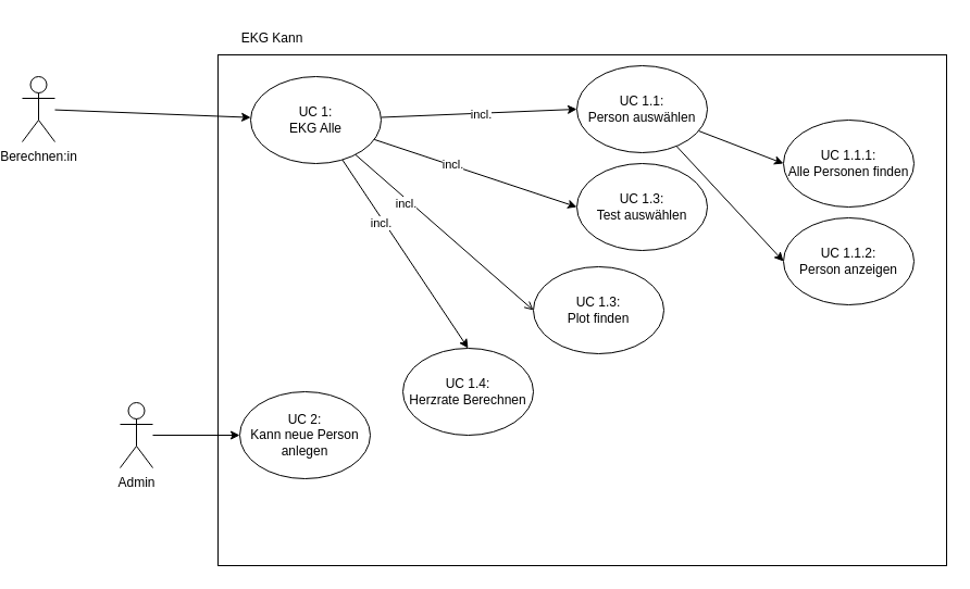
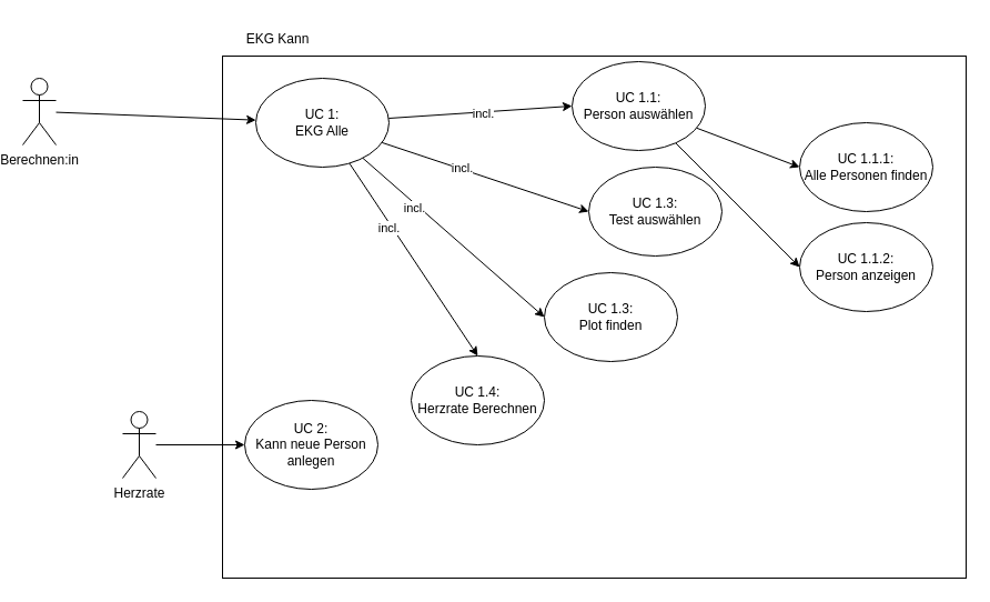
  <mxCell id="0" />
  <mxCell id="1" parent="0" />
  <mxCell id="2" value="" style="rounded=0;whiteSpace=wrap;html=1;" vertex="1" parent="1"><mxGeometry x="200" y="50" width="670" height="470" as="geometry" /></mxCell>
  <mxCell id="3" value="EKG Kann" style="text;html=1;align=center;verticalAlign=middle;whiteSpace=wrap;rounded=0;" vertex="1" parent="1"><mxGeometry x="200" y="20" width="100" height="30" as="geometry" /></mxCell>
  <mxCell id="4" style="edgeStyle=none;html=1;" edge="1" parent="1" source="5" target="14"><mxGeometry relative="1" as="geometry" /></mxCell>
  <mxCell id="5" value="Berechnen:in" style="shape=umlActor;verticalLabelPosition=bottom;verticalAlign=top;html=1;outlineConnect=0;" vertex="1" parent="1"><mxGeometry x="20" y="70" width="30" height="60" as="geometry" /></mxCell>
  <mxCell id="6" style="edgeStyle=none;html=1;entryX=0.5;entryY=0;entryDx=0;entryDy=0;" edge="1" parent="1" source="14" target="20"><mxGeometry relative="1" as="geometry" /></mxCell>
  <mxCell id="7" value="incl." style="edgeLabel;html=1;align=center;verticalAlign=middle;resizable=0;points=[];" vertex="1" connectable="0" parent="6"><mxGeometry x="-0.343" y="-3" relative="1" as="geometry"><mxPoint as="offset" /></mxGeometry></mxCell>
  <mxCell id="8" style="edgeStyle=none;html=1;entryX=0;entryY=0.5;entryDx=0;entryDy=0;" edge="1" parent="1" source="14" target="17"><mxGeometry relative="1" as="geometry" /></mxCell>
  <mxCell id="9" value="incl." style="edgeLabel;html=1;align=center;verticalAlign=middle;resizable=0;points=[];" vertex="1" connectable="0" parent="8"><mxGeometry x="0.022" y="-1" relative="1" as="geometry"><mxPoint as="offset" /></mxGeometry></mxCell>
  <mxCell id="10" style="edgeStyle=none;html=1;entryX=0;entryY=0.5;entryDx=0;entryDy=0;" edge="1" parent="1" source="14" target="18"><mxGeometry relative="1" as="geometry" /></mxCell>
  <mxCell id="11" value="incl." style="edgeLabel;html=1;align=center;verticalAlign=middle;resizable=0;points=[];" vertex="1" connectable="0" parent="10"><mxGeometry x="-0.241" y="1" relative="1" as="geometry"><mxPoint as="offset" /></mxGeometry></mxCell>
- <mxCell id="12" style="edgeStyle=none;html=1;entryX=0;entryY=0.5;entryDx=0;entryDy=0;endArrow=open;" edge="1" parent="1" source="14" target="19"><mxGeometry relative="1" as="geometry" /></mxCell>
+ <mxCell id="12" style="edgeStyle=none;html=1;entryX=0;entryY=0.5;entryDx=0;entryDy=0;" edge="1" parent="1" source="14" target="19"><mxGeometry relative="1" as="geometry" /></mxCell>
  <mxCell id="13" value="incl." style="edgeLabel;html=1;align=center;verticalAlign=middle;resizable=0;points=[];" vertex="1" connectable="0" parent="12"><mxGeometry x="-0.414" y="-3" relative="1" as="geometry"><mxPoint as="offset" /></mxGeometry></mxCell>
  <mxCell id="14" value="UC 1:&lt;div&gt;EKG Alle&lt;/div&gt;" style="ellipse;whiteSpace=wrap;html=1;" vertex="1" parent="1"><mxGeometry x="230" y="70" width="120" height="80" as="geometry" /></mxCell>
  <mxCell id="15" style="edgeStyle=none;html=1;entryX=0;entryY=0.5;entryDx=0;entryDy=0;" edge="1" parent="1" source="17" target="21"><mxGeometry relative="1" as="geometry" /></mxCell>
  <mxCell id="16" style="edgeStyle=none;html=1;entryX=0;entryY=0.5;entryDx=0;entryDy=0;" edge="1" parent="1" source="17" target="22"><mxGeometry relative="1" as="geometry" /></mxCell>
- <mxCell id="17" value="UC&lt;span style=&quot;background-color: transparent;&quot;&gt;&amp;nbsp;1.1:&lt;/span&gt;&lt;div&gt;&lt;div&gt;Person auswählen&lt;/div&gt;&lt;/div&gt;" style="ellipse;whiteSpace=wrap;html=1;" vertex="1" parent="1"><mxGeometry x="530" y="60" width="120" height="80" as="geometry" /></mxCell>
+ <mxCell id="17" value="UC&lt;span style=&quot;background-color: transparent;&quot;&gt;&amp;nbsp;1.1:&lt;/span&gt;&lt;div&gt;&lt;div&gt;Person auswählen&lt;/div&gt;&lt;/div&gt;" style="ellipse;whiteSpace=wrap;html=1;" vertex="1" parent="1"><mxGeometry x="515" y="55" width="120" height="80" as="geometry" /></mxCell>
  <mxCell id="18" value="UC 1.3:&lt;div&gt;Test auswählen&lt;/div&gt;" style="ellipse;whiteSpace=wrap;html=1;" vertex="1" parent="1"><mxGeometry x="530" y="150" width="120" height="80" as="geometry" /></mxCell>
  <mxCell id="19" value="UC 1.3:&lt;div&gt;Plot finden&lt;/div&gt;" style="ellipse;whiteSpace=wrap;html=1;" vertex="1" parent="1"><mxGeometry x="490" y="245" width="120" height="80" as="geometry" /></mxCell>
  <mxCell id="20" value="UC 1.4:&lt;div&gt;Herzrate Berechnen&lt;/div&gt;" style="ellipse;whiteSpace=wrap;html=1;" vertex="1" parent="1"><mxGeometry x="370" y="320" width="120" height="80" as="geometry" /></mxCell>
  <mxCell id="21" value="UC 1.1.1:&lt;div&gt;Alle Personen finden&lt;/div&gt;" style="ellipse;whiteSpace=wrap;html=1;" vertex="1" parent="1"><mxGeometry x="720" y="110" width="120" height="80" as="geometry" /></mxCell>
  <mxCell id="22" value="UC 1.1.2:&lt;div&gt;Person anzeigen&lt;/div&gt;" style="ellipse;whiteSpace=wrap;html=1;" vertex="1" parent="1"><mxGeometry x="720" y="200" width="120" height="80" as="geometry" /></mxCell>
  <mxCell id="23" style="edgeStyle=none;html=1;entryX=0;entryY=0.5;entryDx=0;entryDy=0;" edge="1" parent="1" source="24" target="25"><mxGeometry relative="1" as="geometry" /></mxCell>
- <mxCell id="24" value="Admin" style="shape=umlActor;verticalLabelPosition=bottom;verticalAlign=top;html=1;outlineConnect=0;" vertex="1" parent="1"><mxGeometry x="110" y="370" width="30" height="60" as="geometry" /></mxCell>
+ <mxCell id="24" value="Herzrate" style="shape=umlActor;verticalLabelPosition=bottom;verticalAlign=top;html=1;outlineConnect=0;" vertex="1" parent="1"><mxGeometry x="110" y="370" width="30" height="60" as="geometry" /></mxCell>
  <mxCell id="25" value="UC 2:&lt;div&gt;Kann neue Person anlegen&lt;/div&gt;" style="ellipse;whiteSpace=wrap;html=1;" vertex="1" parent="1"><mxGeometry x="220" y="360" width="120" height="80" as="geometry" /></mxCell>
